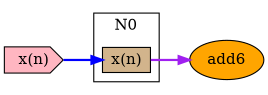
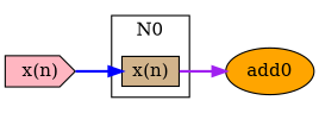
  digraph {
    rankdir=LR
    node [style=filled]
    edge [style=bold arrowhead=normal]
    n1 [height=0.1 label="x(n)" shape=rectangle width=0.1 fillcolor=tan]
-   n2 [label=add6 shape=ellipse fillcolor=orange]
+   n2 [label=add0 shape=ellipse fillcolor=orange]
    n3 [label="x(n)" shape=cds fillcolor=lightpink]
    subgraph cluster_1 {
      label=N0
      n1
    }
    n1 -> n2 [color=purple]
    n3 -> n1 [color=blue]
  }
